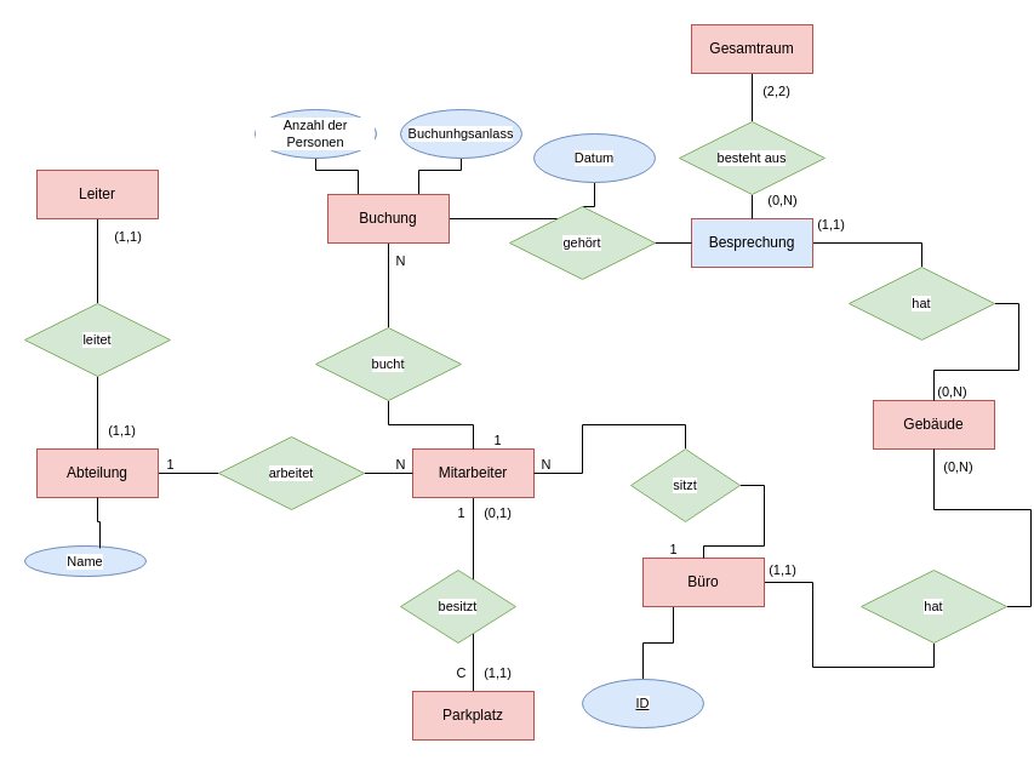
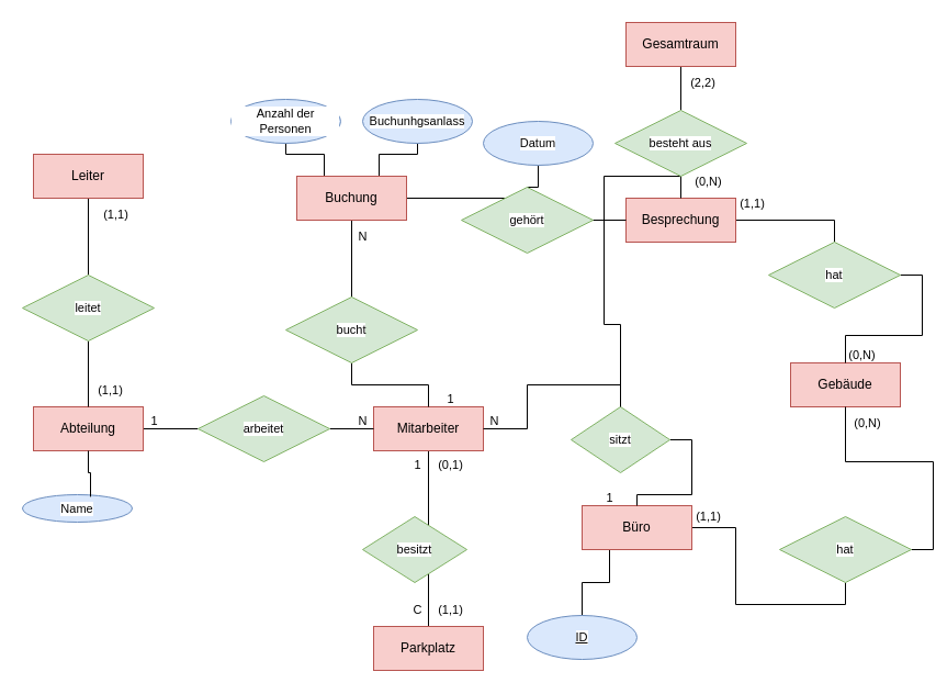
  <mxCell id="0" />
  <mxCell id="1" parent="0" />
  <mxCell id="2" style="edgeStyle=orthogonalEdgeStyle;rounded=0;orthogonalLoop=1;jettySize=auto;html=1;exitX=0.5;exitY=1;exitDx=0;exitDy=0;entryX=1;entryY=0.5;entryDx=0;entryDy=0;endArrow=none;endFill=0;" parent="1" source="24" target="6" edge="1"><mxGeometry relative="1" as="geometry" /></mxCell>
  <mxCell id="3" style="edgeStyle=orthogonalEdgeStyle;rounded=0;orthogonalLoop=1;jettySize=auto;html=1;exitX=0.5;exitY=0;exitDx=0;exitDy=0;entryX=1;entryY=0.5;entryDx=0;entryDy=0;strokeColor=default;align=center;verticalAlign=middle;fontFamily=Helvetica;fontSize=11;fontColor=default;labelBackgroundColor=default;endArrow=none;endFill=0;" parent="1" source="26" target="13" edge="1"><mxGeometry relative="1" as="geometry" /></mxCell>
  <mxCell id="4" value="Gebäude" style="whiteSpace=wrap;html=1;align=center;fillColor=#f8cecc;strokeColor=#b85450;" parent="1" vertex="1"><mxGeometry x="720" y="330" width="100" height="40" as="geometry" /></mxCell>
  <mxCell id="5" style="edgeStyle=orthogonalEdgeStyle;rounded=0;orthogonalLoop=1;jettySize=auto;html=1;exitX=0.25;exitY=1;exitDx=0;exitDy=0;entryX=0.5;entryY=0;entryDx=0;entryDy=0;strokeColor=default;align=center;verticalAlign=middle;fontFamily=Helvetica;fontSize=11;fontColor=default;labelBackgroundColor=default;endArrow=none;endFill=0;" edge="1" parent="1" source="6" target="51"><mxGeometry relative="1" as="geometry" /></mxCell>
  <mxCell id="6" value="Büro" style="whiteSpace=wrap;html=1;align=center;fillColor=#f8cecc;strokeColor=#b85450;" parent="1" vertex="1"><mxGeometry x="530" y="460" width="100" height="40" as="geometry" /></mxCell>
  <mxCell id="7" style="edgeStyle=orthogonalEdgeStyle;rounded=0;orthogonalLoop=1;jettySize=auto;html=1;exitX=0;exitY=0.5;exitDx=0;exitDy=0;entryX=1;entryY=0.5;entryDx=0;entryDy=0;strokeColor=default;align=center;verticalAlign=middle;fontFamily=Helvetica;fontSize=11;fontColor=default;labelBackgroundColor=default;endArrow=none;endFill=0;" edge="1" parent="1" source="28" target="20"><mxGeometry relative="1" as="geometry" /></mxCell>
  <mxCell id="8" style="edgeStyle=orthogonalEdgeStyle;rounded=0;orthogonalLoop=1;jettySize=auto;html=1;exitX=0.5;exitY=1;exitDx=0;exitDy=0;entryX=0.5;entryY=0;entryDx=0;entryDy=0;strokeColor=default;align=center;verticalAlign=middle;fontFamily=Helvetica;fontSize=11;fontColor=default;labelBackgroundColor=default;endArrow=none;endFill=0;" edge="1" parent="1" source="11" target="29"><mxGeometry relative="1" as="geometry" /></mxCell>
  <mxCell id="9" style="edgeStyle=orthogonalEdgeStyle;rounded=0;orthogonalLoop=1;jettySize=auto;html=1;exitX=1;exitY=0.5;exitDx=0;exitDy=0;entryX=0.5;entryY=0;entryDx=0;entryDy=0;strokeColor=default;align=center;verticalAlign=middle;fontFamily=Helvetica;fontSize=11;fontColor=default;labelBackgroundColor=default;endArrow=none;endFill=0;" edge="1" parent="1" source="31" target="6"><mxGeometry relative="1" as="geometry" /></mxCell>
  <mxCell id="10" style="edgeStyle=orthogonalEdgeStyle;rounded=0;orthogonalLoop=1;jettySize=auto;html=1;exitX=0.5;exitY=0;exitDx=0;exitDy=0;entryX=0.5;entryY=1;entryDx=0;entryDy=0;strokeColor=default;align=center;verticalAlign=middle;fontFamily=Helvetica;fontSize=11;fontColor=default;labelBackgroundColor=default;endArrow=none;endFill=0;" edge="1" parent="1" source="35" target="17"><mxGeometry relative="1" as="geometry" /></mxCell>
  <mxCell id="11" value="Mitarbeiter" style="whiteSpace=wrap;html=1;align=center;fillColor=#f8cecc;strokeColor=#b85450;" parent="1" vertex="1"><mxGeometry x="340" y="370" width="100" height="40" as="geometry" /></mxCell>
  <mxCell id="12" style="edgeStyle=orthogonalEdgeStyle;rounded=0;orthogonalLoop=1;jettySize=auto;html=1;exitX=0.5;exitY=0;exitDx=0;exitDy=0;entryX=0.5;entryY=1;entryDx=0;entryDy=0;strokeColor=default;align=center;verticalAlign=middle;fontFamily=Helvetica;fontSize=11;fontColor=default;labelBackgroundColor=default;endArrow=none;endFill=0;" edge="1" parent="1" source="39" target="18"><mxGeometry relative="1" as="geometry" /></mxCell>
- <mxCell id="13" value="Besprechung" style="whiteSpace=wrap;html=1;align=center;fillColor=#dae8fc;strokeColor=#b85450;" parent="1" vertex="1"><mxGeometry x="570" y="180" width="100" height="40" as="geometry" /></mxCell>
+ <mxCell id="13" value="Besprechung" style="whiteSpace=wrap;html=1;align=center;fillColor=#f8cecc;strokeColor=#b85450;" parent="1" vertex="1"><mxGeometry x="570" y="180" width="100" height="40" as="geometry" /></mxCell>
  <mxCell id="14" style="edgeStyle=orthogonalEdgeStyle;rounded=0;orthogonalLoop=1;jettySize=auto;html=1;exitX=1;exitY=0.5;exitDx=0;exitDy=0;entryX=0;entryY=0.5;entryDx=0;entryDy=0;strokeColor=default;align=center;verticalAlign=middle;fontFamily=Helvetica;fontSize=11;fontColor=default;labelBackgroundColor=default;endArrow=none;endFill=0;" edge="1" parent="1" source="17" target="13"><mxGeometry relative="1" as="geometry" /></mxCell>
  <mxCell id="15" style="edgeStyle=orthogonalEdgeStyle;rounded=0;orthogonalLoop=1;jettySize=auto;html=1;exitX=0.25;exitY=0;exitDx=0;exitDy=0;entryX=0.5;entryY=1;entryDx=0;entryDy=0;strokeColor=default;align=center;verticalAlign=middle;fontFamily=Helvetica;fontSize=11;fontColor=default;labelBackgroundColor=default;endArrow=none;endFill=0;" edge="1" parent="1" source="17" target="43"><mxGeometry relative="1" as="geometry" /></mxCell>
  <mxCell id="16" style="edgeStyle=orthogonalEdgeStyle;rounded=0;orthogonalLoop=1;jettySize=auto;html=1;exitX=0.75;exitY=0;exitDx=0;exitDy=0;entryX=0.5;entryY=1;entryDx=0;entryDy=0;strokeColor=default;align=center;verticalAlign=middle;fontFamily=Helvetica;fontSize=11;fontColor=default;labelBackgroundColor=default;endArrow=none;endFill=0;" edge="1" parent="1" source="17" target="42"><mxGeometry relative="1" as="geometry" /></mxCell>
  <mxCell id="17" value="Buchung" style="whiteSpace=wrap;html=1;align=center;fillColor=#f8cecc;strokeColor=#b85450;" parent="1" vertex="1"><mxGeometry x="270" y="160" width="100" height="40" as="geometry" /></mxCell>
  <mxCell id="18" value="Gesamtraum" style="whiteSpace=wrap;html=1;align=center;fillColor=#f8cecc;strokeColor=#b85450;" parent="1" vertex="1"><mxGeometry x="570" y="20" width="100" height="40" as="geometry" /></mxCell>
  <mxCell id="19" style="edgeStyle=orthogonalEdgeStyle;rounded=0;orthogonalLoop=1;jettySize=auto;html=1;exitX=0.5;exitY=0;exitDx=0;exitDy=0;entryX=0.5;entryY=1;entryDx=0;entryDy=0;strokeColor=default;align=center;verticalAlign=middle;fontFamily=Helvetica;fontSize=11;fontColor=default;labelBackgroundColor=default;endArrow=none;endFill=0;" edge="1" parent="1" source="33" target="21"><mxGeometry relative="1" as="geometry" /></mxCell>
  <mxCell id="20" value="Abteilung" style="whiteSpace=wrap;html=1;align=center;fillColor=#f8cecc;strokeColor=#b85450;" parent="1" vertex="1"><mxGeometry x="30" y="370" width="100" height="40" as="geometry" /></mxCell>
  <mxCell id="21" value="Leiter" style="whiteSpace=wrap;html=1;align=center;fillColor=#f8cecc;strokeColor=#b85450;" parent="1" vertex="1"><mxGeometry x="30" y="140" width="100" height="40" as="geometry" /></mxCell>
  <mxCell id="22" value="besitzt" style="shape=rhombus;perimeter=rhombusPerimeter;whiteSpace=wrap;html=1;align=center;fontFamily=Helvetica;fontSize=11;labelBackgroundColor=default;fillColor=#d5e8d4;strokeColor=#82b366;" parent="1" vertex="1"><mxGeometry x="330" y="470" width="95" height="60" as="geometry" /></mxCell>
  <mxCell id="23" value="" style="edgeStyle=orthogonalEdgeStyle;rounded=0;orthogonalLoop=1;jettySize=auto;html=1;exitX=0.5;exitY=1;exitDx=0;exitDy=0;entryX=1;entryY=0.5;entryDx=0;entryDy=0;endArrow=none;endFill=0;" parent="1" source="4" target="24" edge="1"><mxGeometry relative="1" as="geometry"><mxPoint x="770" y="370" as="sourcePoint" /><mxPoint x="620" y="510" as="targetPoint" /></mxGeometry></mxCell>
  <mxCell id="24" value="hat" style="shape=rhombus;perimeter=rhombusPerimeter;whiteSpace=wrap;html=1;align=center;fontFamily=Helvetica;fontSize=11;labelBackgroundColor=default;fillColor=#d5e8d4;strokeColor=#82b366;" parent="1" vertex="1"><mxGeometry x="710" y="470" width="120" height="60" as="geometry" /></mxCell>
  <mxCell id="25" value="" style="edgeStyle=orthogonalEdgeStyle;rounded=0;orthogonalLoop=1;jettySize=auto;html=1;exitX=0.5;exitY=0;exitDx=0;exitDy=0;entryX=1;entryY=0.5;entryDx=0;entryDy=0;strokeColor=default;align=center;verticalAlign=middle;fontFamily=Helvetica;fontSize=11;fontColor=default;labelBackgroundColor=default;endArrow=none;endFill=0;" parent="1" source="4" target="26" edge="1"><mxGeometry relative="1" as="geometry"><mxPoint x="770" y="330" as="sourcePoint" /><mxPoint x="640" y="230" as="targetPoint" /></mxGeometry></mxCell>
  <mxCell id="26" value="hat" style="shape=rhombus;perimeter=rhombusPerimeter;whiteSpace=wrap;html=1;align=center;fontFamily=Helvetica;fontSize=11;labelBackgroundColor=default;fillColor=#d5e8d4;strokeColor=#82b366;" parent="1" vertex="1"><mxGeometry x="700" y="220" width="120" height="60" as="geometry" /></mxCell>
  <mxCell id="27" value="" style="edgeStyle=orthogonalEdgeStyle;rounded=0;orthogonalLoop=1;jettySize=auto;html=1;exitX=0;exitY=0.5;exitDx=0;exitDy=0;entryX=1;entryY=0.5;entryDx=0;entryDy=0;strokeColor=default;align=center;verticalAlign=middle;fontFamily=Helvetica;fontSize=11;fontColor=default;labelBackgroundColor=default;endArrow=none;endFill=0;" edge="1" parent="1" source="11" target="28"><mxGeometry relative="1" as="geometry"><mxPoint x="340" y="390" as="sourcePoint" /><mxPoint x="180" y="390" as="targetPoint" /></mxGeometry></mxCell>
  <mxCell id="28" value="arbeitet" style="shape=rhombus;perimeter=rhombusPerimeter;whiteSpace=wrap;html=1;align=center;fontFamily=Helvetica;fontSize=11;labelBackgroundColor=default;fillColor=#d5e8d4;strokeColor=#82b366;" parent="1" vertex="1"><mxGeometry x="180" y="360" width="120" height="60" as="geometry" /></mxCell>
  <mxCell id="29" value="Parkplatz" style="whiteSpace=wrap;html=1;align=center;fillColor=#f8cecc;strokeColor=#b85450;" vertex="1" parent="1"><mxGeometry x="340" y="570" width="100" height="40" as="geometry" /></mxCell>
  <mxCell id="30" value="" style="edgeStyle=orthogonalEdgeStyle;rounded=0;orthogonalLoop=1;jettySize=auto;html=1;exitX=1;exitY=0.5;exitDx=0;exitDy=0;entryX=0.5;entryY=0;entryDx=0;entryDy=0;strokeColor=default;align=center;verticalAlign=middle;fontFamily=Helvetica;fontSize=11;fontColor=default;labelBackgroundColor=default;endArrow=none;endFill=0;" edge="1" parent="1" source="11" target="31"><mxGeometry relative="1" as="geometry"><mxPoint x="440" y="390" as="sourcePoint" /><mxPoint x="580" y="460" as="targetPoint" /></mxGeometry></mxCell>
  <mxCell id="31" value="sitzt" style="shape=rhombus;perimeter=rhombusPerimeter;whiteSpace=wrap;html=1;align=center;fontFamily=Helvetica;fontSize=11;labelBackgroundColor=default;fillColor=#d5e8d4;strokeColor=#82b366;" vertex="1" parent="1"><mxGeometry x="520" y="370" width="90" height="60" as="geometry" /></mxCell>
  <mxCell id="32" value="" style="edgeStyle=orthogonalEdgeStyle;rounded=0;orthogonalLoop=1;jettySize=auto;html=1;exitX=0.5;exitY=0;exitDx=0;exitDy=0;entryX=0.5;entryY=1;entryDx=0;entryDy=0;strokeColor=default;align=center;verticalAlign=middle;fontFamily=Helvetica;fontSize=11;fontColor=default;labelBackgroundColor=default;endArrow=none;endFill=0;" edge="1" parent="1" source="20" target="33"><mxGeometry relative="1" as="geometry"><mxPoint x="130" y="370" as="sourcePoint" /><mxPoint x="130" y="210" as="targetPoint" /></mxGeometry></mxCell>
  <mxCell id="33" value="leitet" style="shape=rhombus;perimeter=rhombusPerimeter;whiteSpace=wrap;html=1;align=center;fontFamily=Helvetica;fontSize=11;labelBackgroundColor=default;fillColor=#d5e8d4;strokeColor=#82b366;" vertex="1" parent="1"><mxGeometry x="20" y="250" width="120" height="60" as="geometry" /></mxCell>
  <mxCell id="34" value="" style="edgeStyle=orthogonalEdgeStyle;rounded=0;orthogonalLoop=1;jettySize=auto;html=1;exitX=0.5;exitY=0;exitDx=0;exitDy=0;entryX=0.5;entryY=1;entryDx=0;entryDy=0;strokeColor=default;align=center;verticalAlign=middle;fontFamily=Helvetica;fontSize=11;fontColor=default;labelBackgroundColor=default;endArrow=none;endFill=0;" edge="1" parent="1" source="11" target="35"><mxGeometry relative="1" as="geometry"><mxPoint x="390" y="370" as="sourcePoint" /><mxPoint x="390" y="250" as="targetPoint" /></mxGeometry></mxCell>
  <mxCell id="35" value="bucht" style="shape=rhombus;perimeter=rhombusPerimeter;whiteSpace=wrap;html=1;align=center;fontFamily=Helvetica;fontSize=11;labelBackgroundColor=default;fillColor=#d5e8d4;strokeColor=#82b366;" vertex="1" parent="1"><mxGeometry x="260" y="270" width="120" height="60" as="geometry" /></mxCell>
  <mxCell id="36" style="edgeStyle=orthogonalEdgeStyle;rounded=0;orthogonalLoop=1;jettySize=auto;html=1;exitX=0.5;exitY=0;exitDx=0;exitDy=0;entryX=0.5;entryY=1;entryDx=0;entryDy=0;strokeColor=default;align=center;verticalAlign=middle;fontFamily=Helvetica;fontSize=11;fontColor=default;labelBackgroundColor=default;endArrow=none;endFill=0;" edge="1" parent="1" source="37" target="41"><mxGeometry relative="1" as="geometry" /></mxCell>
  <mxCell id="37" value="gehört" style="shape=rhombus;perimeter=rhombusPerimeter;whiteSpace=wrap;html=1;align=center;fontFamily=Helvetica;fontSize=11;labelBackgroundColor=default;fillColor=#d5e8d4;strokeColor=#82b366;" vertex="1" parent="1"><mxGeometry x="420" y="170" width="120" height="60" as="geometry" /></mxCell>
- <mxCell id="38" value="" style="edgeStyle=orthogonalEdgeStyle;rounded=0;orthogonalLoop=1;jettySize=auto;html=1;exitX=0.5;exitY=0;exitDx=0;exitDy=0;entryX=0.5;entryY=1;entryDx=0;entryDy=0;strokeColor=default;align=center;verticalAlign=middle;fontFamily=Helvetica;fontSize=11;fontColor=default;labelBackgroundColor=default;endArrow=none;endFill=0;" edge="1" parent="1" source="13" target="39"><mxGeometry relative="1" as="geometry"><mxPoint x="620" y="180" as="sourcePoint" /><mxPoint x="620" y="70" as="targetPoint" /></mxGeometry></mxCell>
+ <mxCell id="38" value="" style="edgeStyle=orthogonalEdgeStyle;rounded=0;orthogonalLoop=1;jettySize=auto;html=1;exitX=0.5;exitY=0;exitDx=0;exitDy=0;strokeColor=default;align=center;verticalAlign=middle;fontFamily=Helvetica;fontSize=11;fontColor=default;labelBackgroundColor=default;endArrow=none;endFill=0;" edge="1" parent="1" source="13" target="31"><mxGeometry relative="1" as="geometry"><mxPoint x="620" y="180" as="sourcePoint" /><mxPoint x="620" y="70" as="targetPoint" /></mxGeometry></mxCell>
  <mxCell id="39" value="besteht aus" style="shape=rhombus;perimeter=rhombusPerimeter;whiteSpace=wrap;html=1;align=center;fontFamily=Helvetica;fontSize=11;labelBackgroundColor=default;fillColor=#d5e8d4;strokeColor=#82b366;" vertex="1" parent="1"><mxGeometry x="560" y="100" width="120" height="60" as="geometry" /></mxCell>
  <mxCell id="40" value="(2,2)" style="text;html=1;align=center;verticalAlign=middle;resizable=0;points=[];autosize=1;strokeColor=none;fillColor=none;fontFamily=Helvetica;fontSize=11;fontColor=default;labelBackgroundColor=default;" vertex="1" parent="1"><mxGeometry x="615" y="60" width="50" height="30" as="geometry" /></mxCell>
  <mxCell id="41" value="Datum" style="ellipse;whiteSpace=wrap;html=1;align=center;fontFamily=Helvetica;fontSize=11;labelBackgroundColor=default;fillColor=#dae8fc;strokeColor=#6c8ebf;" vertex="1" parent="1"><mxGeometry x="440" y="110" width="100" height="40" as="geometry" /></mxCell>
  <mxCell id="42" value="Buchunhgsanlass" style="ellipse;whiteSpace=wrap;html=1;align=center;fontFamily=Helvetica;fontSize=11;labelBackgroundColor=default;fillColor=#dae8fc;strokeColor=#6c8ebf;" vertex="1" parent="1"><mxGeometry x="330" y="90" width="100" height="40" as="geometry" /></mxCell>
  <mxCell id="43" value="Anzahl der Personen" style="ellipse;whiteSpace=wrap;html=1;align=center;fontFamily=Helvetica;fontSize=11;labelBackgroundColor=default;fillColor=#dae8fc;strokeColor=#6c8ebf;" vertex="1" parent="1"><mxGeometry x="210" y="90" width="100" height="40" as="geometry" /></mxCell>
  <mxCell id="44" value="Name" style="ellipse;whiteSpace=wrap;html=1;align=center;fontFamily=Helvetica;fontSize=11;labelBackgroundColor=default;fillColor=#dae8fc;strokeColor=#6c8ebf;" vertex="1" parent="1"><mxGeometry x="20" y="450" width="100" height="25" as="geometry" /></mxCell>
  <mxCell id="45" value="1" style="text;html=1;align=center;verticalAlign=middle;resizable=0;points=[];autosize=1;strokeColor=none;fillColor=none;fontFamily=Helvetica;fontSize=11;fontColor=default;labelBackgroundColor=default;" vertex="1" parent="1"><mxGeometry x="125" y="368" width="30" height="30" as="geometry" /></mxCell>
  <mxCell id="46" value="N" style="text;html=1;align=center;verticalAlign=middle;resizable=0;points=[];autosize=1;strokeColor=none;fillColor=none;fontFamily=Helvetica;fontSize=11;fontColor=default;labelBackgroundColor=default;" vertex="1" parent="1"><mxGeometry x="315" y="368" width="30" height="30" as="geometry" /></mxCell>
  <mxCell id="47" value="(1,1)" style="text;html=1;align=center;verticalAlign=middle;resizable=0;points=[];autosize=1;strokeColor=none;fillColor=none;fontFamily=Helvetica;fontSize=11;fontColor=default;labelBackgroundColor=default;" vertex="1" parent="1"><mxGeometry y="180" width="50" height="30" as="geometry" x="80" /></mxCell>
  <mxCell id="48" value="(1,1)" style="text;html=1;align=center;verticalAlign=middle;resizable=0;points=[];autosize=1;strokeColor=none;fillColor=none;fontFamily=Helvetica;fontSize=11;fontColor=default;labelBackgroundColor=default;" vertex="1" parent="1"><mxGeometry x="75" y="340" width="50" height="30" as="geometry" /></mxCell>
  <mxCell id="49" style="edgeStyle=orthogonalEdgeStyle;rounded=0;orthogonalLoop=1;jettySize=auto;html=1;exitX=0.5;exitY=1;exitDx=0;exitDy=0;entryX=0.62;entryY=0.075;entryDx=0;entryDy=0;entryPerimeter=0;strokeColor=default;align=center;verticalAlign=middle;fontFamily=Helvetica;fontSize=11;fontColor=default;labelBackgroundColor=default;endArrow=none;endFill=0;" edge="1" parent="1" source="20" target="44"><mxGeometry relative="1" as="geometry" /></mxCell>
  <mxCell id="50" value="(0,N)" style="text;html=1;align=center;verticalAlign=middle;resizable=0;points=[];autosize=1;strokeColor=none;fillColor=none;fontFamily=Helvetica;fontSize=11;fontColor=default;labelBackgroundColor=default;" vertex="1" parent="1"><mxGeometry x="620" y="150" width="50" height="30" as="geometry" /></mxCell>
  <mxCell id="51" value="ID" style="ellipse;whiteSpace=wrap;html=1;align=center;fontStyle=4;fontFamily=Helvetica;fontSize=11;labelBackgroundColor=default;fillColor=#dae8fc;strokeColor=#6c8ebf;" vertex="1" parent="1"><mxGeometry x="480" y="560" width="100" height="40" as="geometry" /></mxCell>
  <mxCell id="52" value="(0,N)" style="text;html=1;align=center;verticalAlign=middle;resizable=0;points=[];autosize=1;strokeColor=none;fillColor=none;fontFamily=Helvetica;fontSize=11;fontColor=default;labelBackgroundColor=default;" vertex="1" parent="1"><mxGeometry x="765" y="370" width="50" height="30" as="geometry" /></mxCell>
  <mxCell id="53" value="1" style="text;html=1;align=center;verticalAlign=middle;resizable=0;points=[];autosize=1;strokeColor=none;fillColor=none;fontFamily=Helvetica;fontSize=11;fontColor=default;labelBackgroundColor=default;" vertex="1" parent="1"><mxGeometry x="365" y="408" width="30" height="30" as="geometry" /></mxCell>
  <mxCell id="54" value="C" style="text;html=1;align=center;verticalAlign=middle;resizable=0;points=[];autosize=1;strokeColor=none;fillColor=none;fontFamily=Helvetica;fontSize=11;fontColor=default;labelBackgroundColor=default;" vertex="1" parent="1"><mxGeometry x="365" y="540" width="30" height="30" as="geometry" /></mxCell>
  <mxCell id="55" value="(0,1)" style="text;html=1;align=center;verticalAlign=middle;resizable=0;points=[];autosize=1;strokeColor=none;fillColor=none;fontFamily=Helvetica;fontSize=11;fontColor=default;labelBackgroundColor=default;" vertex="1" parent="1"><mxGeometry x="385" y="408" width="50" height="30" as="geometry" /></mxCell>
  <mxCell id="56" value="(1,1)" style="text;html=1;align=center;verticalAlign=middle;resizable=0;points=[];autosize=1;strokeColor=none;fillColor=none;fontFamily=Helvetica;fontSize=11;fontColor=default;labelBackgroundColor=default;" vertex="1" parent="1"><mxGeometry x="385" y="540" width="50" height="30" as="geometry" /></mxCell>
  <mxCell id="57" value="N" style="text;html=1;align=center;verticalAlign=middle;resizable=0;points=[];autosize=1;strokeColor=none;fillColor=none;fontFamily=Helvetica;fontSize=11;fontColor=default;labelBackgroundColor=default;" vertex="1" parent="1"><mxGeometry x="435" y="368" width="30" height="30" as="geometry" /></mxCell>
  <mxCell id="58" value="1" style="text;html=1;align=center;verticalAlign=middle;resizable=0;points=[];autosize=1;strokeColor=none;fillColor=none;fontFamily=Helvetica;fontSize=11;fontColor=default;labelBackgroundColor=default;" vertex="1" parent="1"><mxGeometry x="540" y="438" width="30" height="30" as="geometry" /></mxCell>
  <mxCell id="59" value="1" style="text;html=1;align=center;verticalAlign=middle;resizable=0;points=[];autosize=1;strokeColor=none;fillColor=none;fontFamily=Helvetica;fontSize=11;fontColor=default;labelBackgroundColor=default;" vertex="1" parent="1"><mxGeometry x="395" y="348" width="30" height="30" as="geometry" /></mxCell>
  <mxCell id="60" value="N" style="text;html=1;align=center;verticalAlign=middle;resizable=0;points=[];autosize=1;strokeColor=none;fillColor=none;fontFamily=Helvetica;fontSize=11;fontColor=default;labelBackgroundColor=default;" vertex="1" parent="1"><mxGeometry x="315" y="200" width="30" height="30" as="geometry" /></mxCell>
  <mxCell id="61" value="(0,N)" style="text;html=1;align=center;verticalAlign=middle;resizable=0;points=[];autosize=1;strokeColor=none;fillColor=none;fontFamily=Helvetica;fontSize=11;fontColor=default;labelBackgroundColor=default;" vertex="1" parent="1"><mxGeometry x="760" y="308" width="50" height="30" as="geometry" /></mxCell>
  <mxCell id="62" value="(1,1)" style="text;html=1;align=center;verticalAlign=middle;resizable=0;points=[];autosize=1;strokeColor=none;fillColor=none;fontFamily=Helvetica;fontSize=11;fontColor=default;labelBackgroundColor=default;" vertex="1" parent="1"><mxGeometry x="660" y="170" width="50" height="30" as="geometry" /></mxCell>
  <mxCell id="63" value="(1,1)" style="text;html=1;align=center;verticalAlign=middle;resizable=0;points=[];autosize=1;strokeColor=none;fillColor=none;fontFamily=Helvetica;fontSize=11;fontColor=default;labelBackgroundColor=default;" vertex="1" parent="1"><mxGeometry x="620" y="455" width="50" height="30" as="geometry" /></mxCell>
